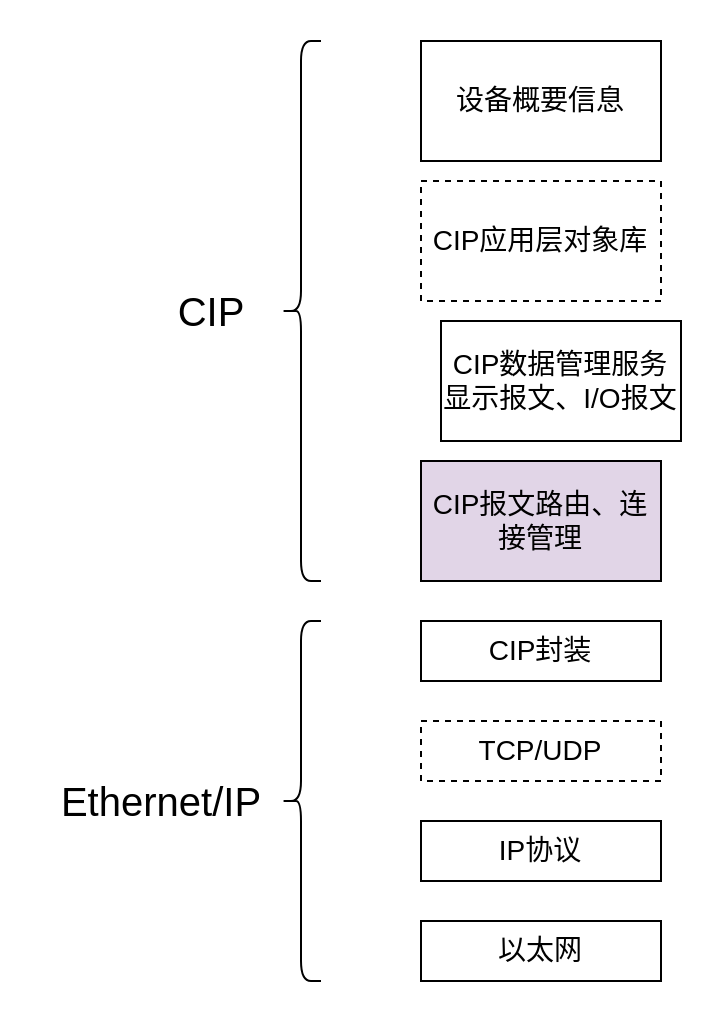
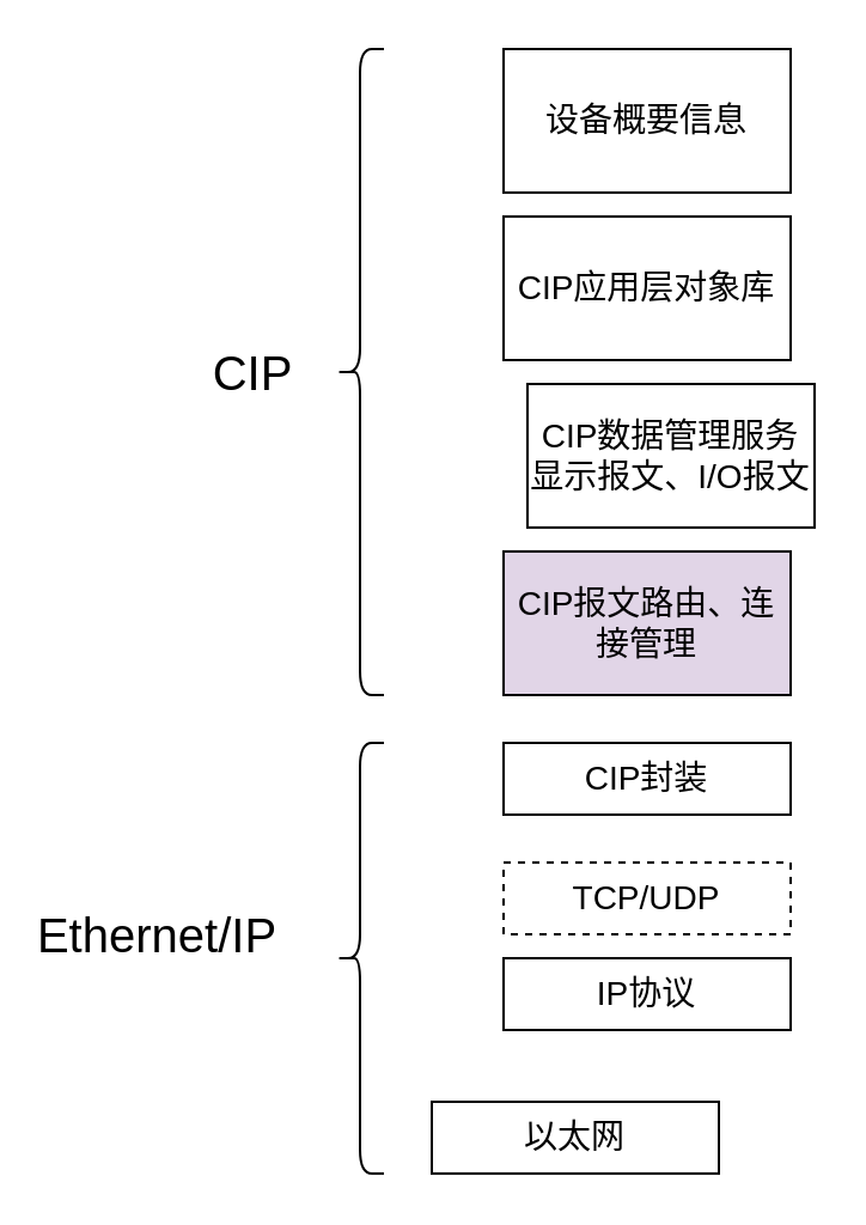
  <mxCell id="0" />
  <mxCell id="1" parent="0" />
- <mxCell id="2" value="CIP应用层对象库" style="rounded=0;whiteSpace=wrap;html=1;fontSize=14;dashed=1;" vertex="1" parent="1"><mxGeometry x="210" y="90" width="120" height="60" as="geometry" /></mxCell>
+ <mxCell id="2" value="CIP应用层对象库" style="rounded=0;whiteSpace=wrap;html=1;fontSize=14;" vertex="1" parent="1"><mxGeometry x="210" y="90" width="120" height="60" as="geometry" /></mxCell>
  <mxCell id="3" value="设备概要信息" style="rounded=0;whiteSpace=wrap;html=1;fontSize=14;" vertex="1" parent="1"><mxGeometry x="210" y="20" width="120" height="60" as="geometry" /></mxCell>
  <mxCell id="4" value="CIP报文路由、连接管理" style="rounded=0;whiteSpace=wrap;html=1;fontSize=14;fillColor=#e1d5e7;" vertex="1" parent="1"><mxGeometry x="210" y="230" width="120" height="60" as="geometry" /></mxCell>
  <mxCell id="5" value="CIP数据管理服务显示报文、I/O报文" style="rounded=0;whiteSpace=wrap;html=1;fontSize=14;" vertex="1" parent="1"><mxGeometry x="220" y="160" width="120" height="60" as="geometry" /></mxCell>
  <mxCell id="6" value="" style="shape=curlyBracket;whiteSpace=wrap;html=1;rounded=1;" vertex="1" parent="1"><mxGeometry x="140" y="20" width="20" height="270" as="geometry" /></mxCell>
  <mxCell id="7" value="CIP" style="text;html=1;align=center;verticalAlign=middle;resizable=0;points=[];autosize=1;fontSize=20;" vertex="1" parent="1"><mxGeometry x="80" y="140" width="50" height="30" as="geometry" /></mxCell>
  <mxCell id="8" value="CIP封装" style="rounded=0;whiteSpace=wrap;html=1;fontSize=14;" vertex="1" parent="1"><mxGeometry x="210" y="310" width="120" height="30" as="geometry" /></mxCell>
  <mxCell id="9" value="TCP/UDP" style="rounded=0;whiteSpace=wrap;html=1;fontSize=14;dashed=1;" vertex="1" parent="1"><mxGeometry x="210" y="360" width="120" height="30" as="geometry" /></mxCell>
- <mxCell id="10" value="IP协议" style="rounded=0;whiteSpace=wrap;html=1;fontSize=14;" vertex="1" parent="1"><mxGeometry x="210" y="410" width="120" height="30" as="geometry" /></mxCell>
- <mxCell id="11" value="以太网" style="rounded=0;whiteSpace=wrap;html=1;fontSize=14;" vertex="1" parent="1"><mxGeometry x="210" y="460" width="120" height="30" as="geometry" /></mxCell>
+ <mxCell id="10" value="IP协议" style="rounded=0;whiteSpace=wrap;html=1;fontSize=14;" vertex="1" parent="1"><mxGeometry x="210" y="400" width="120" height="30" as="geometry" /></mxCell>
+ <mxCell id="11" value="以太网" style="rounded=0;whiteSpace=wrap;html=1;fontSize=14;" vertex="1" parent="1"><mxGeometry x="180" y="460" width="120" height="30" as="geometry" /></mxCell>
  <mxCell id="12" value="" style="shape=curlyBracket;whiteSpace=wrap;html=1;rounded=1;" vertex="1" parent="1"><mxGeometry x="140" y="310" width="20" height="180" as="geometry" /></mxCell>
- <mxCell id="13" value="Ethernet/IP" style="text;html=1;align=center;verticalAlign=middle;resizable=0;points=[];autosize=1;fontSize=20;" vertex="1" parent="1"><mxGeometry x="20" y="385" width="120" height="30" as="geometry" /></mxCell>
+ <mxCell id="13" value="Ethernet/IP" style="text;html=1;align=center;verticalAlign=middle;resizable=0;points=[];autosize=1;fontSize=20;" vertex="1" parent="1"><mxGeometry x="5" y="375" width="120" height="30" as="geometry" /></mxCell>
